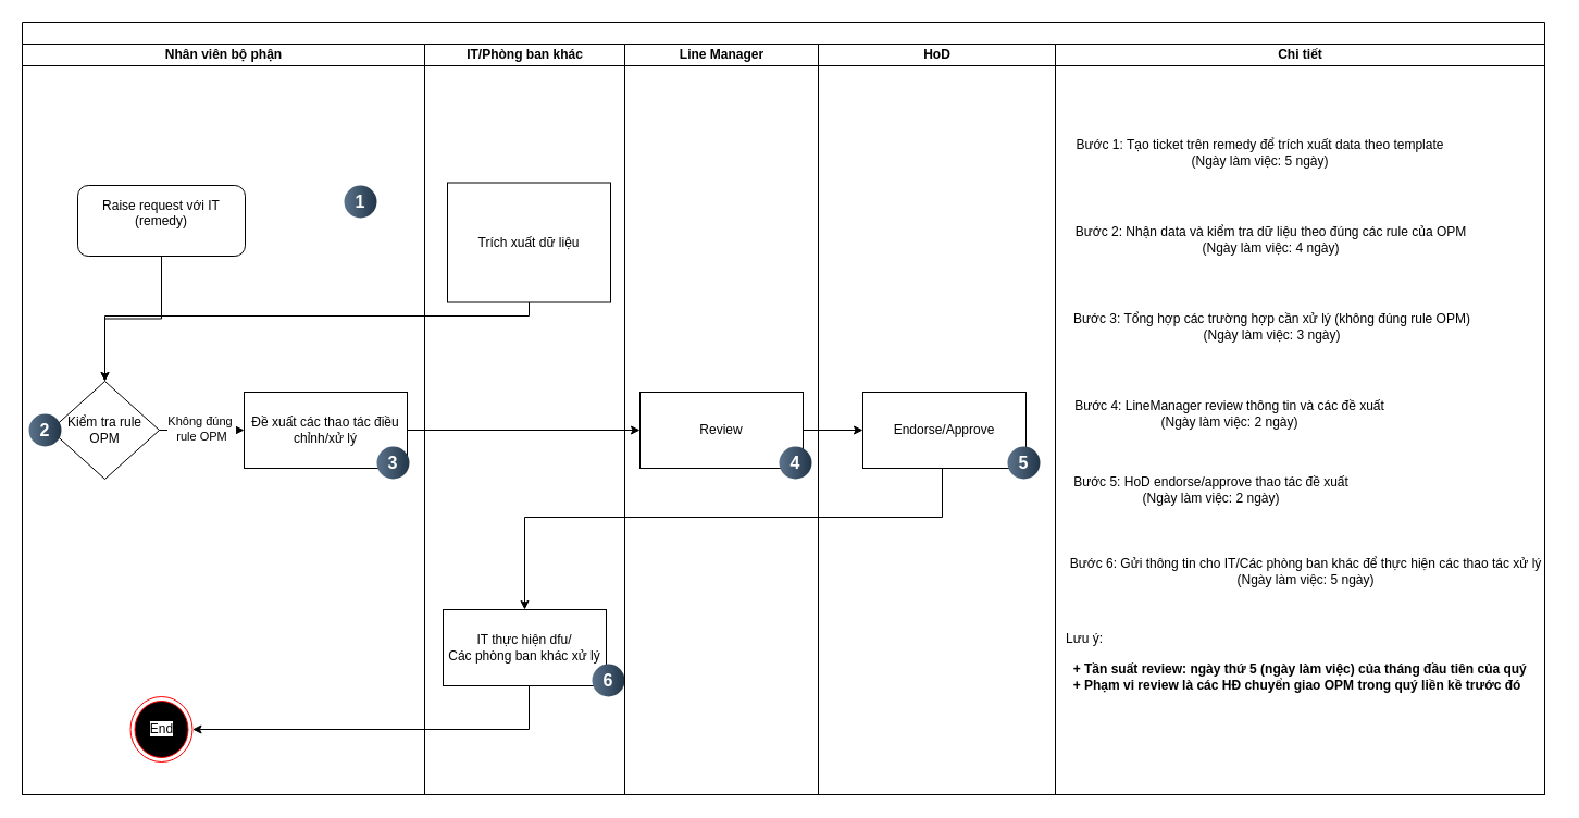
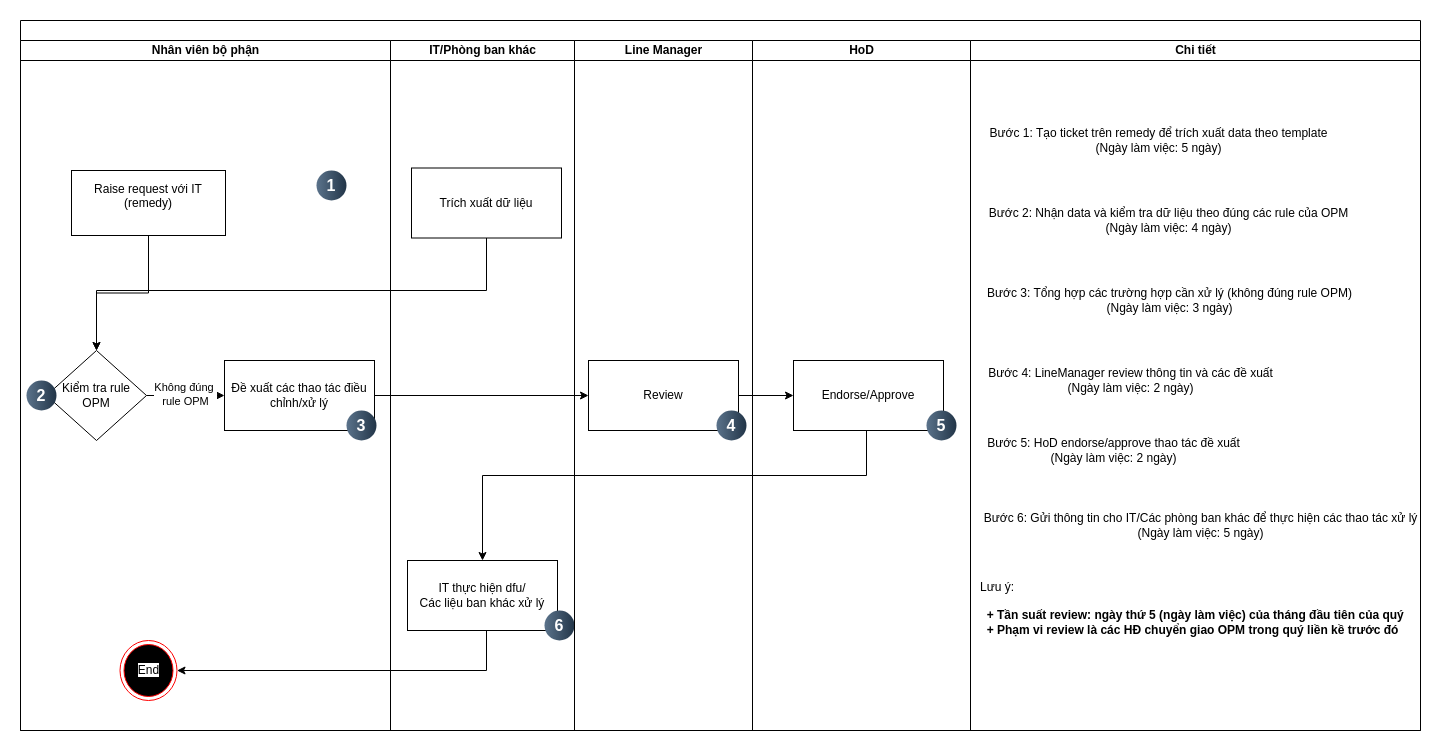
  <mxCell id="0" />
  <mxCell id="1" parent="0" />
  <mxCell id="2" value="" style="swimlane;childLayout=stackLayout;resizeParent=1;resizeParentMax=0;startSize=20;html=1;" vertex="1" parent="1"><mxGeometry x="20" y="20" width="1400" height="710" as="geometry" /></mxCell>
  <mxCell id="3" value="Nhân viên bộ phận" style="swimlane;startSize=20;html=1;" vertex="1" parent="2"><mxGeometry y="20" width="370" height="690" as="geometry" /></mxCell>
- <mxCell id="4" value="Raise request với IT (remedy)&lt;div&gt;&lt;br&gt;&lt;/div&gt;" style="whiteSpace=wrap;html=1;rounded=1;" vertex="1" parent="3"><mxGeometry x="51" y="130" width="154" height="65" as="geometry" /></mxCell>
+ <mxCell id="4" value="Raise request với IT (remedy)&lt;div&gt;&lt;br&gt;&lt;/div&gt;" style="rounded=0;whiteSpace=wrap;html=1;" vertex="1" parent="3"><mxGeometry x="51" y="130" width="154" height="65" as="geometry" /></mxCell>
  <mxCell id="5" value="Kiểm tra rule OPM" style="rhombus;whiteSpace=wrap;html=1;" vertex="1" parent="3"><mxGeometry x="26" y="310" width="100" height="90" as="geometry" /></mxCell>
  <mxCell id="6" value="&lt;span style=&quot;background-color: rgb(255, 255, 255);&quot;&gt;End&lt;/span&gt;" style="ellipse;html=1;shape=endState;fillColor=#000000;strokeColor=#ff0000;" vertex="1" parent="3"><mxGeometry x="99.5" y="600" width="57" height="60" as="geometry" /></mxCell>
  <mxCell id="7" value="2" style="ellipse;whiteSpace=wrap;html=1;aspect=fixed;rotation=0;gradientColor=#223548;strokeColor=none;gradientDirection=east;fillColor=#5b738b;rounded=0;pointerEvents=0;fontFamily=Helvetica;fontSize=16;fontColor=#FFFFFF;spacingTop=4;spacingBottom=4;spacingLeft=4;spacingRight=4;points=[];fontStyle=1" vertex="1" parent="3"><mxGeometry x="6.0" y="340" width="30" height="30" as="geometry" /></mxCell>
  <mxCell id="8" value="1" style="ellipse;whiteSpace=wrap;html=1;aspect=fixed;rotation=0;gradientColor=#223548;strokeColor=none;gradientDirection=east;fillColor=#5b738b;rounded=0;pointerEvents=0;fontFamily=Helvetica;fontSize=16;fontColor=#FFFFFF;spacingTop=4;spacingBottom=4;spacingLeft=4;spacingRight=4;points=[];fontStyle=1" vertex="1" parent="3"><mxGeometry x="296" y="130" width="30" height="30" as="geometry" /></mxCell>
  <mxCell id="9" value="Đề xuất các thao tác điều chỉnh/xử lý" style="rounded=0;whiteSpace=wrap;html=1;" vertex="1" parent="3"><mxGeometry x="204" y="320" width="150" height="70" as="geometry" /></mxCell>
  <mxCell id="10" style="edgeStyle=orthogonalEdgeStyle;rounded=0;orthogonalLoop=1;jettySize=auto;html=1;entryX=0;entryY=0.5;entryDx=0;entryDy=0;" edge="1" parent="3" source="5" target="9"><mxGeometry relative="1" as="geometry" /></mxCell>
  <mxCell id="11" value="NO" style="edgeLabel;html=1;align=center;verticalAlign=middle;resizable=0;points=[];" vertex="1" connectable="0" parent="10"><mxGeometry x="-0.057" y="-1" relative="1" as="geometry"><mxPoint as="offset" /></mxGeometry></mxCell>
  <mxCell id="12" value="Không đúng&amp;nbsp;&lt;div&gt;rule OPM&lt;/div&gt;" style="edgeLabel;html=1;align=center;verticalAlign=middle;resizable=0;points=[];" vertex="1" connectable="0" parent="10"><mxGeometry x="-0.035" y="2" relative="1" as="geometry"><mxPoint as="offset" /></mxGeometry></mxCell>
  <mxCell id="13" value="3" style="ellipse;whiteSpace=wrap;html=1;aspect=fixed;rotation=0;gradientColor=#223548;strokeColor=none;gradientDirection=east;fillColor=#5b738b;rounded=0;pointerEvents=0;fontFamily=Helvetica;fontSize=16;fontColor=#FFFFFF;spacingTop=4;spacingBottom=4;spacingLeft=4;spacingRight=4;points=[];fontStyle=1" vertex="1" parent="3"><mxGeometry x="326" y="370" width="30" height="30" as="geometry" /></mxCell>
  <mxCell id="14" value="IT/Phòng ban khác" style="swimlane;startSize=20;html=1;" vertex="1" parent="2"><mxGeometry x="370" y="20" width="184" height="690" as="geometry" /></mxCell>
- <mxCell id="15" value="&lt;div&gt;Trích xuất dữ liệu&lt;/div&gt;" style="rounded=0;whiteSpace=wrap;html=1;" vertex="1" parent="14"><mxGeometry x="21" y="127.5" width="150" height="110" as="geometry" /></mxCell>
- <mxCell id="16" value="&lt;div&gt;IT thực hiện dfu/&lt;/div&gt;&lt;div&gt;Các phòng ban khác xử lý&lt;/div&gt;" style="rounded=0;whiteSpace=wrap;html=1;" vertex="1" parent="14"><mxGeometry x="17" y="520" width="150" height="70" as="geometry" /></mxCell>
+ <mxCell id="15" value="&lt;div&gt;Trích xuất dữ liệu&lt;/div&gt;" style="rounded=0;whiteSpace=wrap;html=1;" vertex="1" parent="14"><mxGeometry x="21" y="127.5" width="150" height="70" as="geometry" /></mxCell>
+ <mxCell id="16" value="&lt;div&gt;IT thực hiện dfu/&lt;/div&gt;&lt;div&gt;Các liệu ban khác xử lý&lt;/div&gt;" style="rounded=0;whiteSpace=wrap;html=1;" vertex="1" parent="14"><mxGeometry x="17" y="520" width="150" height="70" as="geometry" /></mxCell>
  <mxCell id="17" value="6" style="ellipse;whiteSpace=wrap;html=1;aspect=fixed;rotation=0;gradientColor=#223548;strokeColor=none;gradientDirection=east;fillColor=#5b738b;rounded=0;pointerEvents=0;fontFamily=Helvetica;fontSize=16;fontColor=#FFFFFF;spacingTop=4;spacingBottom=4;spacingLeft=4;spacingRight=4;points=[];fontStyle=1" vertex="1" parent="14"><mxGeometry x="154" y="570" width="30" height="30" as="geometry" /></mxCell>
  <mxCell id="18" value="Line Manager" style="swimlane;startSize=20;html=1;" vertex="1" parent="2"><mxGeometry x="554" y="20" width="178" height="690" as="geometry" /></mxCell>
  <mxCell id="19" value="&lt;div&gt;Review&lt;/div&gt;" style="rounded=0;whiteSpace=wrap;html=1;" vertex="1" parent="18"><mxGeometry x="14" y="320" width="150" height="70" as="geometry" /></mxCell>
  <mxCell id="20" value="4" style="ellipse;whiteSpace=wrap;html=1;aspect=fixed;rotation=0;gradientColor=#223548;strokeColor=none;gradientDirection=east;fillColor=#5b738b;rounded=0;pointerEvents=0;fontFamily=Helvetica;fontSize=16;fontColor=#FFFFFF;spacingTop=4;spacingBottom=4;spacingLeft=4;spacingRight=4;points=[];fontStyle=1" vertex="1" parent="18"><mxGeometry x="142" y="370" width="30" height="30" as="geometry" /></mxCell>
  <mxCell id="21" value="HoD" style="swimlane;startSize=20;html=1;" vertex="1" parent="2"><mxGeometry x="732" y="20" width="218" height="690" as="geometry" /></mxCell>
  <mxCell id="22" value="&lt;div&gt;Endorse/Approve&lt;/div&gt;" style="rounded=0;whiteSpace=wrap;html=1;" vertex="1" parent="21"><mxGeometry x="41" y="320" width="150" height="70" as="geometry" /></mxCell>
  <mxCell id="23" value="5" style="ellipse;whiteSpace=wrap;html=1;aspect=fixed;rotation=0;gradientColor=#223548;strokeColor=none;gradientDirection=east;fillColor=#5b738b;rounded=0;pointerEvents=0;fontFamily=Helvetica;fontSize=16;fontColor=#FFFFFF;spacingTop=4;spacingBottom=4;spacingLeft=4;spacingRight=4;points=[];fontStyle=1" vertex="1" parent="21"><mxGeometry x="174" y="370" width="30" height="30" as="geometry" /></mxCell>
  <mxCell id="24" value="Chi tiết" style="swimlane;startSize=20;html=1;" vertex="1" parent="2"><mxGeometry x="950" y="20" width="450" height="690" as="geometry" /></mxCell>
  <mxCell id="25" value="Bước 1: Tạo ticket trên remedy để trích xuất data&amp;nbsp;&lt;span style=&quot;background-color: initial;&quot;&gt;theo template&lt;/span&gt;&lt;div&gt;&lt;div&gt;(Ngày làm việc: 5 ngày)&lt;/div&gt;&lt;/div&gt;" style="text;html=1;align=center;verticalAlign=middle;resizable=0;points=[];autosize=1;strokeColor=none;fillColor=none;" vertex="1" parent="24"><mxGeometry x="8" y="80" width="360" height="40" as="geometry" /></mxCell>
  <mxCell id="26" value="Bước 2: Nhận data và kiểm tra dữ liệu&amp;nbsp;&lt;span style=&quot;background-color: initial;&quot;&gt;theo đúng các rule của OPM&lt;/span&gt;&lt;div&gt;&lt;div&gt;(Ngày làm việc: 4 ngày)&lt;/div&gt;&lt;/div&gt;" style="text;html=1;align=center;verticalAlign=middle;resizable=0;points=[];autosize=1;strokeColor=none;fillColor=none;" vertex="1" parent="24"><mxGeometry x="8" y="160" width="380" height="40" as="geometry" /></mxCell>
  <mxCell id="27" value="Bước 3: Tổng hợp các trường hợp cần xử lý&amp;nbsp;&lt;span style=&quot;background-color: initial;&quot;&gt;(không đúng rule OPM)&lt;/span&gt;&lt;div&gt;&lt;div&gt;&lt;div&gt;(Ngày làm việc: 3 ngày)&lt;/div&gt;&lt;/div&gt;&lt;/div&gt;" style="text;html=1;align=center;verticalAlign=middle;resizable=0;points=[];autosize=1;strokeColor=none;fillColor=none;" vertex="1" parent="24"><mxGeometry x="4" y="240" width="390" height="40" as="geometry" /></mxCell>
  <mxCell id="28" value="Bước 4: LineManager review thông tin và các đề xuất&lt;div&gt;&lt;div&gt;&lt;div&gt;(Ngày làm việc: 2 ngày)&lt;/div&gt;&lt;/div&gt;&lt;/div&gt;" style="text;html=1;align=center;verticalAlign=middle;resizable=0;points=[];autosize=1;strokeColor=none;fillColor=none;" vertex="1" parent="24"><mxGeometry x="5" y="320" width="310" height="40" as="geometry" /></mxCell>
  <mxCell id="29" value="Bước 5: HoD endorse/approve thao tác đề xuất&lt;div&gt;&lt;div&gt;&lt;div&gt;(Ngày làm việc: 2 ngày)&lt;/div&gt;&lt;/div&gt;&lt;/div&gt;" style="text;html=1;align=center;verticalAlign=middle;resizable=0;points=[];autosize=1;strokeColor=none;fillColor=none;" vertex="1" parent="24"><mxGeometry x="3" y="390" width="280" height="40" as="geometry" /></mxCell>
  <mxCell id="30" value="Bước 6: Gửi thông tin cho IT/Các phòng ban khác để&amp;nbsp;&lt;span style=&quot;background-color: initial;&quot;&gt;thực hiện các thao tác xử lý&lt;/span&gt;&lt;div&gt;&lt;div&gt;(Ngày làm việc: 5 ngày)&lt;/div&gt;&lt;/div&gt;" style="text;html=1;align=center;verticalAlign=middle;resizable=0;points=[];autosize=1;strokeColor=none;fillColor=none;" vertex="1" parent="24"><mxGeometry y="465" width="460" height="40" as="geometry" /></mxCell>
  <mxCell id="31" value="Lưu ý:&amp;nbsp;&lt;div&gt;&lt;br&gt;&lt;div&gt;&lt;b&gt;&amp;nbsp; + Tần suất review: ngày thứ 5 (ngày làm việc) của tháng đầu tiên của quý&lt;/b&gt;&lt;/div&gt;&lt;div&gt;&lt;b&gt;&amp;nbsp; +&amp;nbsp;&lt;/b&gt;&lt;span style=&quot;background-color: initial;&quot;&gt;&lt;b&gt;Phạm vi review là các HĐ chuyển giao OPM trong quý liền kề trước đó&lt;/b&gt;&lt;/span&gt;&lt;/div&gt;&lt;div&gt;&lt;span style=&quot;background-color: initial;&quot;&gt;&lt;b&gt;&lt;br&gt;&lt;/b&gt;&lt;/span&gt;&lt;/div&gt;&lt;/div&gt;" style="text;html=1;align=left;verticalAlign=middle;resizable=0;points=[];autosize=1;strokeColor=none;fillColor=none;" vertex="1" parent="24"><mxGeometry x="8.0" y="530" width="450" height="90" as="geometry" /></mxCell>
  <mxCell id="32" style="edgeStyle=orthogonalEdgeStyle;rounded=0;orthogonalLoop=1;jettySize=auto;html=1;" edge="1" parent="2" source="4" target="5"><mxGeometry relative="1" as="geometry" /></mxCell>
  <mxCell id="33" style="edgeStyle=orthogonalEdgeStyle;rounded=0;orthogonalLoop=1;jettySize=auto;html=1;" edge="1" parent="2" source="15" target="5"><mxGeometry relative="1" as="geometry"><Array as="points"><mxPoint x="466" y="270" /><mxPoint x="76" y="270" /></Array></mxGeometry></mxCell>
  <mxCell id="34" style="edgeStyle=orthogonalEdgeStyle;rounded=0;orthogonalLoop=1;jettySize=auto;html=1;entryX=0;entryY=0.5;entryDx=0;entryDy=0;" edge="1" parent="2" source="19" target="22"><mxGeometry relative="1" as="geometry" /></mxCell>
  <mxCell id="35" style="edgeStyle=orthogonalEdgeStyle;rounded=0;orthogonalLoop=1;jettySize=auto;html=1;" edge="1" parent="2" source="22" target="16"><mxGeometry relative="1" as="geometry"><Array as="points"><mxPoint x="846" y="455" /><mxPoint x="462" y="455" /></Array></mxGeometry></mxCell>
  <mxCell id="36" style="edgeStyle=orthogonalEdgeStyle;rounded=0;orthogonalLoop=1;jettySize=auto;html=1;entryX=1;entryY=0.5;entryDx=0;entryDy=0;" edge="1" parent="2" source="16" target="6"><mxGeometry relative="1" as="geometry"><Array as="points"><mxPoint x="466" y="650" /></Array></mxGeometry></mxCell>
  <mxCell id="37" style="edgeStyle=orthogonalEdgeStyle;rounded=0;orthogonalLoop=1;jettySize=auto;html=1;entryX=0;entryY=0.5;entryDx=0;entryDy=0;" edge="1" parent="2" source="9" target="19"><mxGeometry relative="1" as="geometry" /></mxCell>
